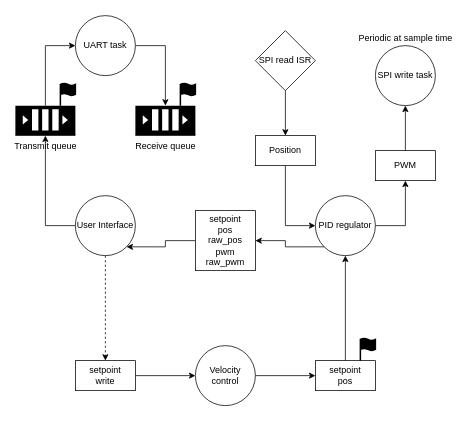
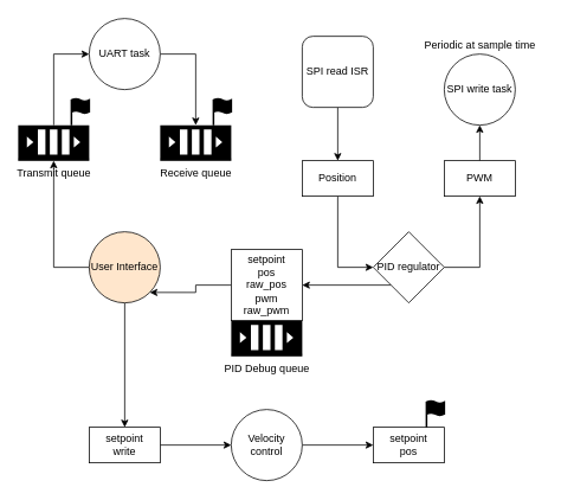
  <mxCell id="0" />
  <mxCell id="1" parent="0" />
  <mxCell id="2" style="edgeStyle=orthogonalEdgeStyle;rounded=0;orthogonalLoop=1;jettySize=auto;html=1;entryX=0.5;entryY=0;entryDx=0;entryDy=0;entryPerimeter=0;" edge="1" parent="1" source="3" target="6"><mxGeometry relative="1" as="geometry"><Array as="points"><mxPoint x="220" y="60" /></Array></mxGeometry></mxCell>
  <mxCell id="3" value="UART task" style="ellipse;whiteSpace=wrap;html=1;aspect=fixed;" vertex="1" parent="1"><mxGeometry x="100" width="80" height="80" as="geometry" y="20" /></mxCell>
  <mxCell id="4" style="edgeStyle=orthogonalEdgeStyle;rounded=0;orthogonalLoop=1;jettySize=auto;html=1;entryX=0;entryY=0.5;entryDx=0;entryDy=0;" edge="1" parent="1" source="5" target="3"><mxGeometry relative="1" as="geometry" /></mxCell>
  <mxCell id="5" value="Transmit queue" style="outlineConnect=0;dashed=0;verticalLabelPosition=bottom;verticalAlign=top;align=center;html=1;shape=mxgraph.aws3.queue;gradientColor=none;fillColor=#000000;" vertex="1" parent="1"><mxGeometry x="20" y="140" width="80" height="40" as="geometry" /></mxCell>
  <mxCell id="6" value="Receive queue" style="outlineConnect=0;dashed=0;verticalLabelPosition=bottom;verticalAlign=top;align=center;html=1;shape=mxgraph.aws3.queue;gradientColor=none;fillColor=#000000;" vertex="1" parent="1"><mxGeometry x="180" y="140" width="80" height="40" as="geometry" /></mxCell>
  <mxCell id="7" value="" style="html=1;verticalLabelPosition=bottom;align=center;labelBackgroundColor=#ffffff;verticalAlign=top;strokeWidth=2;shadow=0;dashed=0;shape=mxgraph.ios7.icons.flag;fillColor=#000000;" vertex="1" parent="1"><mxGeometry x="240" y="110" width="20" height="30" as="geometry" /></mxCell>
  <mxCell id="8" value="" style="html=1;verticalLabelPosition=bottom;align=center;labelBackgroundColor=#ffffff;verticalAlign=top;strokeWidth=2;shadow=0;dashed=0;shape=mxgraph.ios7.icons.flag;fillColor=#000000;" vertex="1" parent="1"><mxGeometry x="80" y="110" width="20" height="30" as="geometry" /></mxCell>
  <mxCell id="9" style="edgeStyle=orthogonalEdgeStyle;rounded=0;orthogonalLoop=1;jettySize=auto;html=1;" edge="1" parent="1" source="11" target="5"><mxGeometry relative="1" as="geometry"><Array as="points"><mxPoint x="60" y="300" /></Array></mxGeometry></mxCell>
- <mxCell id="10" style="edgeStyle=orthogonalEdgeStyle;rounded=0;orthogonalLoop=1;jettySize=auto;html=1;entryX=0.5;entryY=0;entryDx=0;entryDy=0;startArrow=none;startFill=0;dashed=1;" edge="1" parent="1" source="11" target="28"><mxGeometry relative="1" as="geometry" /></mxCell>
- <mxCell id="11" value="User Interface" style="ellipse;whiteSpace=wrap;html=1;aspect=fixed;strokeColor=#000000;fillColor=#FFFFFF;" vertex="1" parent="1"><mxGeometry x="100" y="260" width="80" height="80" as="geometry" /></mxCell>
+ <mxCell id="10" style="edgeStyle=orthogonalEdgeStyle;rounded=0;orthogonalLoop=1;jettySize=auto;html=1;entryX=0.5;entryY=0;entryDx=0;entryDy=0;startArrow=none;startFill=0;" edge="1" parent="1" source="11" target="28"><mxGeometry relative="1" as="geometry" /></mxCell>
+ <mxCell id="11" value="User Interface" style="ellipse;whiteSpace=wrap;html=1;aspect=fixed;strokeColor=#000000;fillColor=#ffe6cc;" vertex="1" parent="1"><mxGeometry x="100" y="260" width="80" height="80" as="geometry" /></mxCell>
  <mxCell id="12" style="edgeStyle=orthogonalEdgeStyle;rounded=0;orthogonalLoop=1;jettySize=auto;html=1;entryX=0.5;entryY=1;entryDx=0;entryDy=0;startArrow=none;startFill=0;" edge="1" parent="1" source="14" target="21"><mxGeometry relative="1" as="geometry"><Array as="points"><mxPoint x="540" y="300" /></Array></mxGeometry></mxCell>
  <mxCell id="13" style="edgeStyle=orthogonalEdgeStyle;rounded=0;orthogonalLoop=1;jettySize=auto;html=1;exitX=0;exitY=1;exitDx=0;exitDy=0;entryX=1;entryY=0.5;entryDx=0;entryDy=0;startArrow=none;startFill=0;" edge="1" parent="1" source="14" target="30"><mxGeometry relative="1" as="geometry" /></mxCell>
- <mxCell id="14" value="PID regulator" style="ellipse;whiteSpace=wrap;html=1;aspect=fixed;strokeColor=#000000;fillColor=#FFFFFF;" vertex="1" parent="1"><mxGeometry x="420" y="260" width="80" height="80" as="geometry" /></mxCell>
+ <mxCell id="14" value="PID regulator" style="rhombus;whiteSpace=wrap;html=1;aspect=fixed;strokeColor=#000000;fillColor=#FFFFFF;" vertex="1" parent="1"><mxGeometry x="420" y="260" width="80" height="80" as="geometry" /></mxCell>
  <mxCell id="15" style="edgeStyle=orthogonalEdgeStyle;rounded=0;orthogonalLoop=1;jettySize=auto;html=1;startArrow=none;startFill=0;" edge="1" parent="1" source="16" target="19"><mxGeometry relative="1" as="geometry" /></mxCell>
- <mxCell id="16" value="SPI read ISR" style="rhombus;whiteSpace=wrap;html=1;strokeColor=#000000;fillColor=#FFFFFF;" vertex="1" parent="1"><mxGeometry x="340" y="40" width="80" height="80" as="geometry" /></mxCell>
+ <mxCell id="16" value="SPI read ISR" style="whiteSpace=wrap;html=1;strokeColor=#000000;fillColor=#FFFFFF;rounded=1;" vertex="1" parent="1"><mxGeometry x="340" y="40" width="80" height="80" as="geometry" /></mxCell>
  <mxCell id="17" value="SPI write task" style="ellipse;whiteSpace=wrap;html=1;aspect=fixed;strokeColor=#000000;fillColor=#FFFFFF;" vertex="1" parent="1"><mxGeometry x="500" y="60" width="80" height="80" as="geometry" /></mxCell>
  <mxCell id="18" style="edgeStyle=orthogonalEdgeStyle;rounded=0;orthogonalLoop=1;jettySize=auto;html=1;entryX=0;entryY=0.5;entryDx=0;entryDy=0;startArrow=none;startFill=0;" edge="1" parent="1" source="19" target="14"><mxGeometry relative="1" as="geometry" /></mxCell>
  <mxCell id="19" value="Position" style="rounded=0;whiteSpace=wrap;html=1;strokeColor=#000000;fillColor=#FFFFFF;" vertex="1" parent="1"><mxGeometry x="340" y="180" width="80" height="40" as="geometry" /></mxCell>
  <mxCell id="20" style="edgeStyle=orthogonalEdgeStyle;rounded=0;orthogonalLoop=1;jettySize=auto;html=1;entryX=0.5;entryY=1;entryDx=0;entryDy=0;startArrow=none;startFill=0;" edge="1" parent="1" source="21" target="17"><mxGeometry relative="1" as="geometry" /></mxCell>
- <mxCell id="21" value="PWM" style="rounded=0;whiteSpace=wrap;html=1;strokeColor=#000000;fillColor=#FFFFFF;" vertex="1" parent="1"><mxGeometry x="500" y="200" width="80" height="40" as="geometry" /></mxCell>
+ <mxCell id="21" value="PWM" style="rounded=0;whiteSpace=wrap;html=1;strokeColor=#000000;fillColor=#FFFFFF;" vertex="1" parent="1"><mxGeometry x="500" y="180" width="80" height="40" as="geometry" /></mxCell>
  <mxCell id="22" value="Periodic at sample time" style="text;html=1;align=center;verticalAlign=middle;resizable=0;points=[];autosize=1;" vertex="1" parent="1"><mxGeometry x="470" y="40" width="140" height="20" as="geometry" /></mxCell>
- <mxCell id="23" style="edgeStyle=orthogonalEdgeStyle;rounded=0;orthogonalLoop=1;jettySize=auto;html=1;entryX=0.5;entryY=1;entryDx=0;entryDy=0;startArrow=none;startFill=0;" edge="1" parent="1" source="24" target="14"><mxGeometry relative="1" as="geometry" /></mxCell>
  <mxCell id="24" value="setpoint&lt;br&gt;pos" style="rounded=0;whiteSpace=wrap;html=1;strokeColor=#000000;fillColor=#FFFFFF;" vertex="1" parent="1"><mxGeometry x="420" y="480" width="80" height="40" as="geometry" /></mxCell>
  <mxCell id="25" style="edgeStyle=orthogonalEdgeStyle;rounded=0;orthogonalLoop=1;jettySize=auto;html=1;entryX=0;entryY=0.5;entryDx=0;entryDy=0;startArrow=none;startFill=0;" edge="1" parent="1" source="26" target="24"><mxGeometry relative="1" as="geometry" /></mxCell>
  <mxCell id="26" value="Velocity control" style="ellipse;whiteSpace=wrap;html=1;aspect=fixed;strokeColor=#000000;fillColor=#FFFFFF;" vertex="1" parent="1"><mxGeometry x="260" y="460" width="80" height="80" as="geometry" /></mxCell>
  <mxCell id="27" style="edgeStyle=orthogonalEdgeStyle;rounded=0;orthogonalLoop=1;jettySize=auto;html=1;entryX=0;entryY=0.5;entryDx=0;entryDy=0;startArrow=none;startFill=0;" edge="1" parent="1" source="28" target="26"><mxGeometry relative="1" as="geometry" /></mxCell>
  <mxCell id="28" value="setpoint&lt;br&gt;write" style="rounded=0;whiteSpace=wrap;html=1;strokeColor=#000000;fillColor=#FFFFFF;" vertex="1" parent="1"><mxGeometry x="100" y="480" width="80" height="40" as="geometry" /></mxCell>
  <mxCell id="29" style="edgeStyle=orthogonalEdgeStyle;rounded=0;orthogonalLoop=1;jettySize=auto;html=1;entryX=1;entryY=1;entryDx=0;entryDy=0;startArrow=none;startFill=0;" edge="1" parent="1" source="30" target="11"><mxGeometry relative="1" as="geometry" /></mxCell>
  <mxCell id="30" value="setpoint&lt;br&gt;pos&lt;br&gt;raw_pos&lt;br&gt;pwm&lt;br&gt;raw_pwm" style="rounded=0;whiteSpace=wrap;html=1;strokeColor=#000000;fillColor=#FFFFFF;" vertex="1" parent="1"><mxGeometry x="260" y="280" width="80" height="80" as="geometry" /></mxCell>
+ <mxCell id="31" value="PID Debug queue" style="outlineConnect=0;dashed=0;verticalLabelPosition=bottom;verticalAlign=top;align=center;html=1;shape=mxgraph.aws3.queue;gradientColor=none;fillColor=#000000;" vertex="1" parent="1"><mxGeometry x="260" y="360" width="80" height="40" as="geometry" /></mxCell>
  <mxCell id="32" value="" style="html=1;verticalLabelPosition=bottom;align=center;labelBackgroundColor=#ffffff;verticalAlign=top;strokeWidth=2;shadow=0;dashed=0;shape=mxgraph.ios7.icons.flag;fillColor=#000000;" vertex="1" parent="1"><mxGeometry x="480" y="450" width="20" height="30" as="geometry" /></mxCell>
